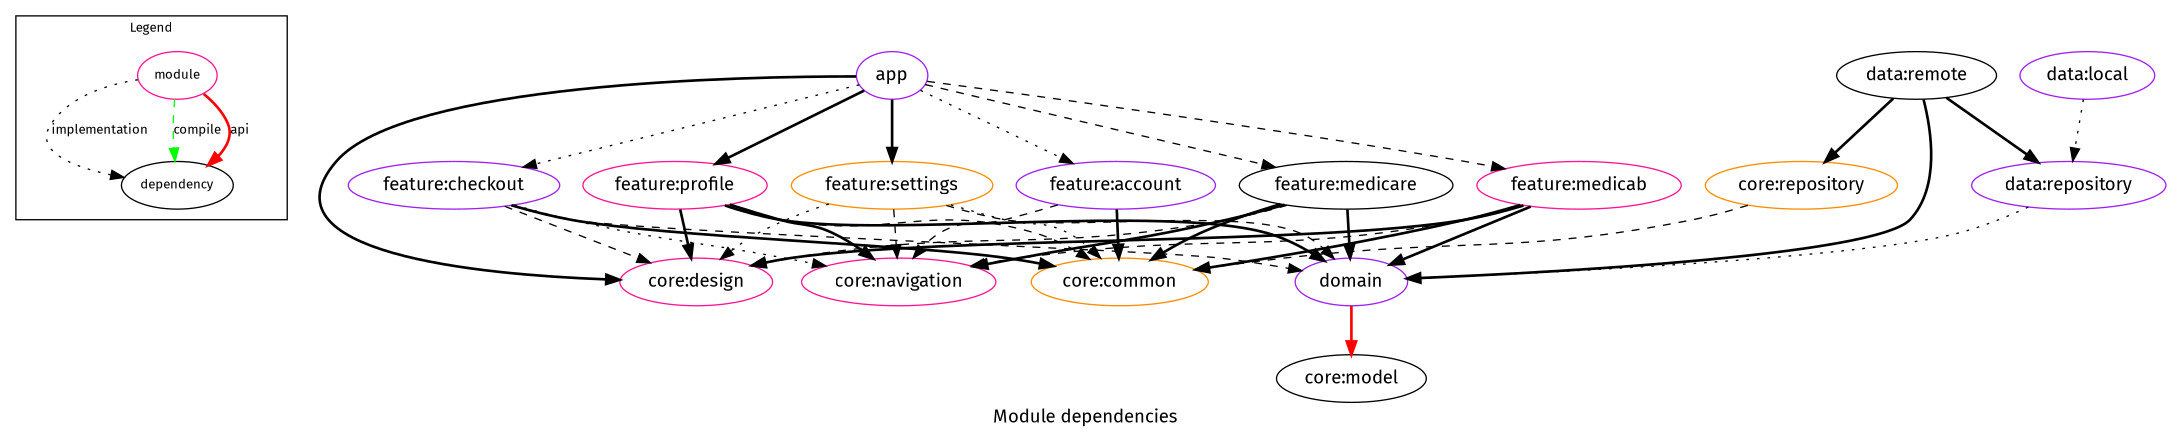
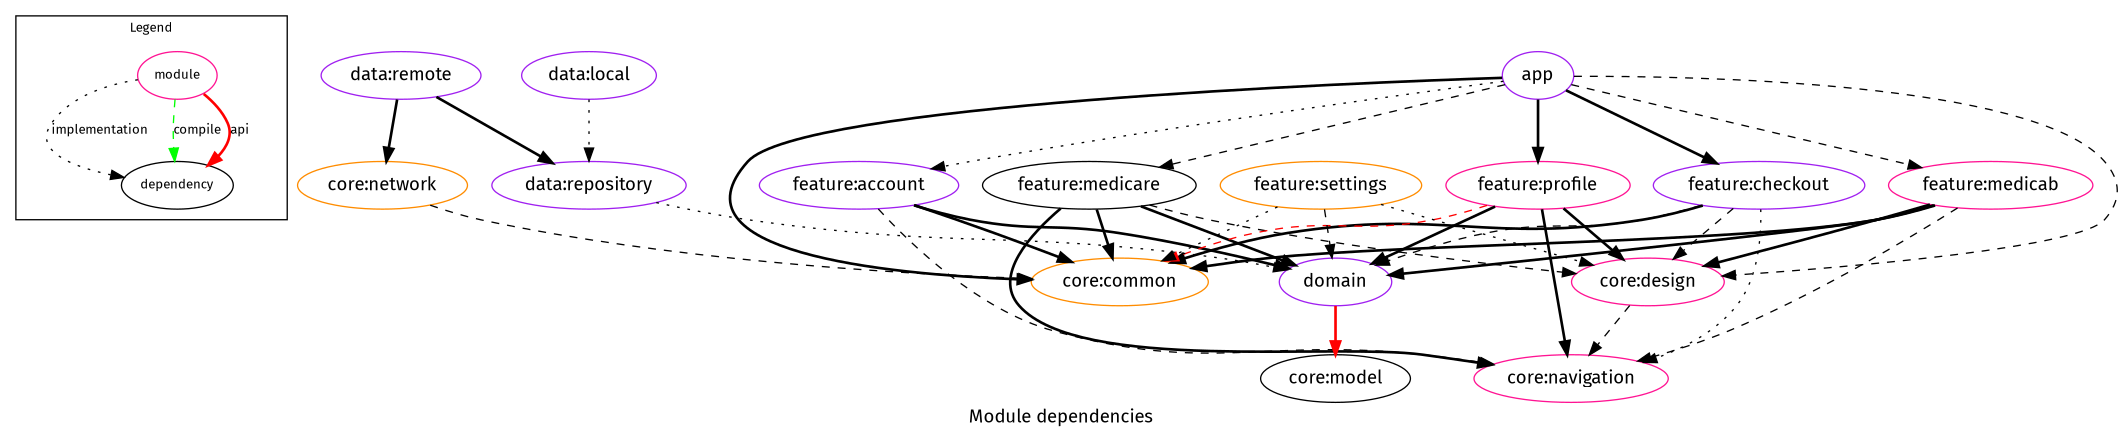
  digraph {
    fontname="Fira Sans"
    label="Module dependencies"
    rankdir=TB
    node [color=purple fontname="Fira Sans"]
    edge [color=black fontname="Fira Sans" style=bold]
    module [color=deeppink fontsize=10]
    dependency [color=black fontsize=10]
    "core:design" [color=deeppink]
    app
    "feature:account"
    "feature:medicab" [color=deeppink]
    "feature:medicare" [color=black]
    "feature:checkout"
    "feature:profile" [color=deeppink]
    "feature:settings" [color=darkorange]
    domain
    "core:common" [color=darkorange]
    "core:navigation" [color=deeppink]
    "core:model" [color=black]
-   "core:network" [color=darkorange label="core:repository"]
+   "core:network" [color=darkorange]
    "data:local"
    "data:repository"
-   "data:remote" [color=black]
+   "data:remote"
    subgraph cluster_1 {
      fontsize=10
      label=Legend
      module
      dependency
    }
    module -> dependency [color=red fontsize=10 label=api]
    module -> dependency [fontsize=10 label=implementation style=dotted]
    module -> dependency [color=green fontsize=10 label=compile style=dashed]
-   app -> "core:design"
+   app -> "core:design" [style=dashed]
    app -> "feature:account" [style=dotted]
    app -> "feature:medicab" [style=dashed]
    app -> "feature:medicare" [style=dashed]
-   app -> "feature:checkout" [style=dotted]
+   app -> "feature:checkout"
    app -> "feature:profile"
-   app -> "feature:settings"
-   "data:remote" -> domain
+   app -> "core:common"
+   "feature:account" -> domain
    "feature:account" -> "core:common"
    "feature:account" -> "core:navigation" [style=dashed]
    "feature:medicab" -> "core:design"
    "feature:medicab" -> domain
    "feature:medicab" -> "core:common"
    "feature:medicab" -> "core:navigation" [style=dashed]
    "feature:medicare" -> "core:design" [style=dashed]
    "feature:medicare" -> domain
    "feature:medicare" -> "core:common"
    "feature:medicare" -> "core:navigation"
    "feature:checkout" -> "core:design" [style=dashed]
    "feature:checkout" -> domain [style=dashed]
    "feature:checkout" -> "core:common"
    "feature:checkout" -> "core:navigation" [style=dotted]
    "feature:profile" -> "core:design"
    "feature:profile" -> domain
-   "feature:profile" -> "core:common" [style=dashed]
+   "feature:profile" -> "core:common" [color=red style=dashed]
    "feature:profile" -> "core:navigation"
    "feature:settings" -> "core:design" [style=dotted]
    "feature:settings" -> domain [style=dashed]
    "feature:settings" -> "core:common" [style=dotted]
-   "feature:settings" -> "core:navigation" [style=dashed]
+   "core:design" -> "core:navigation" [style=dashed]
    domain -> "core:model" [color=red]
    "core:network" -> "core:common" [style=dashed]
    "data:local" -> "data:repository" [style=dotted]
    "data:repository" -> domain [style=dotted]
    "data:remote" -> "core:network"
    "data:remote" -> "data:repository"
  }
